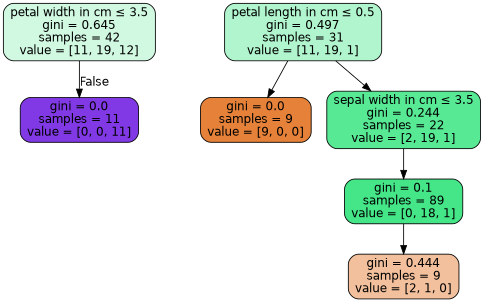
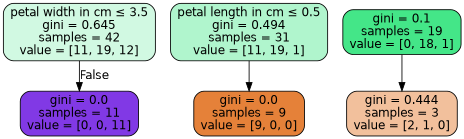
  digraph {
    fontname="DejaVu Sans"
    node [color=black fontname="DejaVu Sans" shape=box style="filled, rounded"]
    edge [fontname="DejaVu Sans"]
    n1 [fillcolor="#d1f9e2" label=<petal width in cm &le; 3.5<br/>gini = 0.645<br/>samples = 42<br/>value = [11, 19, 12]>]
    n2 [fillcolor="#8139e5" label=<gini = 0.0<br/>samples = 11<br/>value = [0, 0, 11]>]
-   n3 [fillcolor="#b0f5cd" label=<petal length in cm &le; 0.5<br/>gini = 0.497<br/>samples = 31<br/>value = [11, 19, 1]>]
+   n3 [fillcolor="#b0f5cd" label=<petal length in cm &le; 0.5<br/>gini = 0.494<br/>samples = 31<br/>value = [11, 19, 1]>]
    n4 [fillcolor="#e58139" label=<gini = 0.0<br/>samples = 9<br/>value = [9, 0, 0]>]
-   n5 [fillcolor="#57e994" label=<sepal width in cm &le; 3.5<br/>gini = 0.244<br/>samples = 22<br/>value = [2, 19, 1]>]
-   n6 [fillcolor="#44e688" label=<gini = 0.1<br/>samples = 89<br/>value = [0, 18, 1]>]
-   n7 [fillcolor="#f2c09c" label=<gini = 0.444<br/>samples = 9<br/>value = [2, 1, 0]>]
+   n6 [fillcolor="#44e688" label=<gini = 0.1<br/>samples = 19<br/>value = [0, 18, 1]>]
+   n7 [fillcolor="#f2c09c" label=<gini = 0.444<br/>samples = 3<br/>value = [2, 1, 0]>]
    n1 -> n2 [headlabel=False labelangle=-45 labeldistance=2.5]
    n3 -> n4
-   n3 -> n5
-   n5 -> n6
    n6 -> n7
  }
